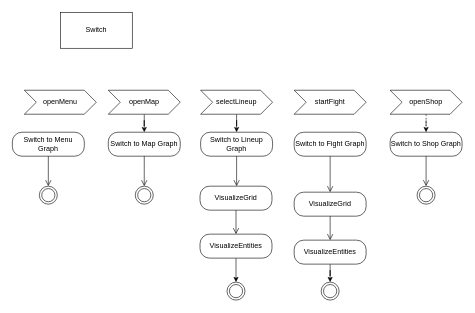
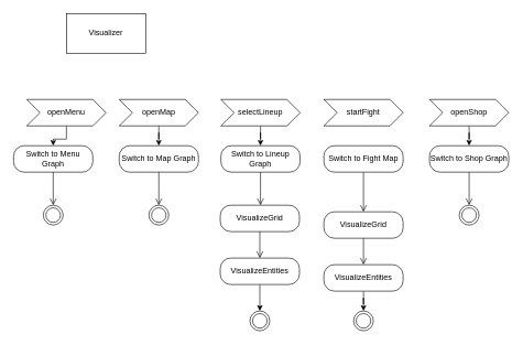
  <mxCell id="0" />
  <mxCell id="1" parent="0" />
+ <mxCell id="2" style="edgeStyle=orthogonalEdgeStyle;rounded=0;orthogonalLoop=1;jettySize=auto;html=1;labelBackgroundColor=none;fontColor=default;" edge="1" parent="1" source="3" target="4"><mxGeometry relative="1" as="geometry" /></mxCell>
  <mxCell id="3" value="openMenu" style="shape=step;perimeter=stepPerimeter;whiteSpace=wrap;html=1;fixedSize=1;labelBackgroundColor=none;" vertex="1" parent="1"><mxGeometry x="40" y="150" width="120" height="40" as="geometry" /></mxCell>
  <mxCell id="4" value="Switch to Menu Graph" style="rounded=1;whiteSpace=wrap;html=1;arcSize=40;labelBackgroundColor=none;" vertex="1" parent="1"><mxGeometry x="20" y="220" width="120" height="40" as="geometry" /></mxCell>
  <mxCell id="5" value="" style="edgeStyle=orthogonalEdgeStyle;html=1;verticalAlign=bottom;endArrow=open;endSize=8;rounded=0;labelBackgroundColor=none;fontColor=default;" edge="1" source="4" parent="1" target="22"><mxGeometry relative="1" as="geometry"><mxPoint x="80" y="310" as="targetPoint" /></mxGeometry></mxCell>
- <mxCell id="6" value="Switch" style="rounded=0;whiteSpace=wrap;html=1;labelBackgroundColor=none;" vertex="1" parent="1"><mxGeometry x="100" y="20" width="120" height="60" as="geometry" /></mxCell>
+ <mxCell id="6" value="Visualizer" style="rounded=0;whiteSpace=wrap;html=1;labelBackgroundColor=none;" vertex="1" parent="1"><mxGeometry x="100" y="20" width="120" height="60" as="geometry" /></mxCell>
  <mxCell id="7" style="edgeStyle=orthogonalEdgeStyle;rounded=0;orthogonalLoop=1;jettySize=auto;html=1;labelBackgroundColor=none;fontColor=default;" edge="1" parent="1" source="8" target="9"><mxGeometry relative="1" as="geometry" /></mxCell>
  <mxCell id="8" value="openMap" style="shape=step;perimeter=stepPerimeter;whiteSpace=wrap;html=1;fixedSize=1;labelBackgroundColor=none;" vertex="1" parent="1"><mxGeometry x="180" y="150" width="120" height="40" as="geometry" /></mxCell>
  <mxCell id="9" value="Switch to Map Graph" style="rounded=1;whiteSpace=wrap;html=1;arcSize=40;labelBackgroundColor=none;" vertex="1" parent="1"><mxGeometry x="180" y="220" width="120" height="40" as="geometry" /></mxCell>
  <mxCell id="10" value="" style="edgeStyle=orthogonalEdgeStyle;html=1;verticalAlign=bottom;endArrow=open;endSize=8;rounded=0;labelBackgroundColor=none;fontColor=default;" edge="1" parent="1" source="9"><mxGeometry relative="1" as="geometry"><mxPoint x="240" y="310" as="targetPoint" /></mxGeometry></mxCell>
  <mxCell id="11" value="startFight" style="shape=step;perimeter=stepPerimeter;whiteSpace=wrap;html=1;fixedSize=1;labelBackgroundColor=none;" vertex="1" parent="1"><mxGeometry x="490" y="150" width="120" height="40" as="geometry" /></mxCell>
- <mxCell id="12" value="Switch to Fight Graph" style="rounded=1;whiteSpace=wrap;html=1;arcSize=40;labelBackgroundColor=none;" vertex="1" parent="1"><mxGeometry x="490" y="220" width="120" height="40" as="geometry" /></mxCell>
+ <mxCell id="12" value="Switch to Fight Map" style="rounded=1;whiteSpace=wrap;html=1;arcSize=40;labelBackgroundColor=none;" vertex="1" parent="1"><mxGeometry x="490" y="220" width="120" height="40" as="geometry" /></mxCell>
  <mxCell id="13" value="" style="edgeStyle=orthogonalEdgeStyle;html=1;verticalAlign=bottom;endArrow=open;endSize=8;rounded=0;labelBackgroundColor=none;fontColor=default;" edge="1" parent="1" source="12" target="31"><mxGeometry relative="1" as="geometry"><mxPoint x="550" y="310" as="targetPoint" /></mxGeometry></mxCell>
  <mxCell id="14" style="edgeStyle=orthogonalEdgeStyle;rounded=0;orthogonalLoop=1;jettySize=auto;html=1;labelBackgroundColor=none;fontColor=default;" edge="1" parent="1" source="15" target="16"><mxGeometry relative="1" as="geometry" /></mxCell>
  <mxCell id="15" value="selectLineup" style="shape=step;perimeter=stepPerimeter;whiteSpace=wrap;html=1;fixedSize=1;labelBackgroundColor=none;" vertex="1" parent="1"><mxGeometry x="334" y="150" width="120" height="40" as="geometry" /></mxCell>
  <mxCell id="16" value="Switch to Lineup Graph" style="rounded=1;whiteSpace=wrap;html=1;arcSize=40;labelBackgroundColor=none;" vertex="1" parent="1"><mxGeometry x="334" y="220" width="120" height="40" as="geometry" /></mxCell>
  <mxCell id="17" value="" style="edgeStyle=orthogonalEdgeStyle;html=1;verticalAlign=bottom;endArrow=open;endSize=8;rounded=0;labelBackgroundColor=none;fontColor=default;" edge="1" parent="1" source="16"><mxGeometry relative="1" as="geometry"><mxPoint x="394" y="310" as="targetPoint" /></mxGeometry></mxCell>
- <mxCell id="18" style="edgeStyle=orthogonalEdgeStyle;rounded=0;orthogonalLoop=1;jettySize=auto;html=1;labelBackgroundColor=none;fontColor=default;dashed=1;" edge="1" parent="1" source="19" target="20"><mxGeometry relative="1" as="geometry" /></mxCell>
+ <mxCell id="18" style="edgeStyle=orthogonalEdgeStyle;rounded=0;orthogonalLoop=1;jettySize=auto;html=1;labelBackgroundColor=none;fontColor=default;" edge="1" parent="1" source="19" target="20"><mxGeometry relative="1" as="geometry" /></mxCell>
  <mxCell id="19" value="openShop" style="shape=step;perimeter=stepPerimeter;whiteSpace=wrap;html=1;fixedSize=1;labelBackgroundColor=none;" vertex="1" parent="1"><mxGeometry x="650" y="150" width="120" height="40" as="geometry" /></mxCell>
  <mxCell id="20" value="Switch to Shop Graph" style="rounded=1;whiteSpace=wrap;html=1;arcSize=40;labelBackgroundColor=none;" vertex="1" parent="1"><mxGeometry x="650" y="220" width="120" height="40" as="geometry" /></mxCell>
  <mxCell id="21" value="" style="edgeStyle=orthogonalEdgeStyle;html=1;verticalAlign=bottom;endArrow=open;endSize=8;rounded=0;labelBackgroundColor=none;fontColor=default;" edge="1" parent="1" source="20"><mxGeometry relative="1" as="geometry"><mxPoint x="710" y="310" as="targetPoint" /></mxGeometry></mxCell>
  <mxCell id="22" value="" style="ellipse;html=1;shape=endState;labelBackgroundColor=none;" vertex="1" parent="1"><mxGeometry x="65" y="310" width="30" height="30" as="geometry" /></mxCell>
  <mxCell id="23" value="" style="ellipse;html=1;shape=endState;labelBackgroundColor=none;" vertex="1" parent="1"><mxGeometry x="225" y="310" width="30" height="30" as="geometry" /></mxCell>
  <mxCell id="24" value="" style="ellipse;html=1;shape=endState;labelBackgroundColor=none;" vertex="1" parent="1"><mxGeometry x="378" y="470" width="30" height="30" as="geometry" /></mxCell>
  <mxCell id="25" value="" style="ellipse;html=1;shape=endState;labelBackgroundColor=none;" vertex="1" parent="1"><mxGeometry x="695" y="310" width="30" height="30" as="geometry" /></mxCell>
  <mxCell id="26" value="VisualizeGrid" style="rounded=1;whiteSpace=wrap;html=1;arcSize=40;labelBackgroundColor=none;" vertex="1" parent="1"><mxGeometry x="333" y="310" width="120" height="40" as="geometry" /></mxCell>
  <mxCell id="27" value="" style="edgeStyle=orthogonalEdgeStyle;html=1;verticalAlign=bottom;endArrow=open;endSize=8;rounded=0;labelBackgroundColor=none;fontColor=default;" edge="1" source="26" parent="1" target="29"><mxGeometry relative="1" as="geometry"><mxPoint x="393" y="410" as="targetPoint" /></mxGeometry></mxCell>
  <mxCell id="28" style="edgeStyle=orthogonalEdgeStyle;rounded=0;orthogonalLoop=1;jettySize=auto;html=1;labelBackgroundColor=none;fontColor=default;" edge="1" parent="1" source="29" target="24"><mxGeometry relative="1" as="geometry" /></mxCell>
  <mxCell id="29" value="VisualizeEntities" style="rounded=1;whiteSpace=wrap;html=1;arcSize=40;labelBackgroundColor=none;" vertex="1" parent="1"><mxGeometry x="333" y="390" width="120" height="40" as="geometry" /></mxCell>
  <mxCell id="30" value="" style="ellipse;html=1;shape=endState;labelBackgroundColor=none;" vertex="1" parent="1"><mxGeometry x="535" y="470" width="30" height="30" as="geometry" /></mxCell>
  <mxCell id="31" value="VisualizeGrid" style="rounded=1;whiteSpace=wrap;html=1;arcSize=40;labelBackgroundColor=none;" vertex="1" parent="1"><mxGeometry x="490" y="320" width="120" height="40" as="geometry" /></mxCell>
  <mxCell id="32" value="" style="edgeStyle=orthogonalEdgeStyle;html=1;verticalAlign=bottom;endArrow=open;endSize=8;rounded=0;labelBackgroundColor=none;fontColor=default;" edge="1" parent="1" source="31" target="34"><mxGeometry relative="1" as="geometry"><mxPoint x="555" y="430" as="targetPoint" /></mxGeometry></mxCell>
  <mxCell id="33" style="edgeStyle=orthogonalEdgeStyle;rounded=0;orthogonalLoop=1;jettySize=auto;html=1;labelBackgroundColor=none;fontColor=default;" edge="1" parent="1" source="34" target="30"><mxGeometry relative="1" as="geometry"><mxPoint x="555" y="490" as="targetPoint" /></mxGeometry></mxCell>
  <mxCell id="34" value="VisualizeEntities" style="rounded=1;whiteSpace=wrap;html=1;arcSize=40;labelBackgroundColor=none;" vertex="1" parent="1"><mxGeometry x="490" y="400" width="120" height="40" as="geometry" /></mxCell>
